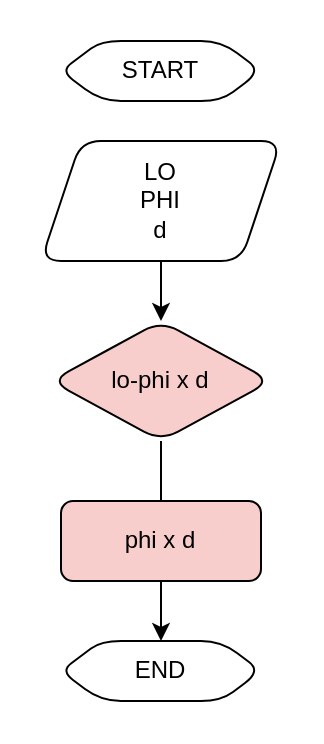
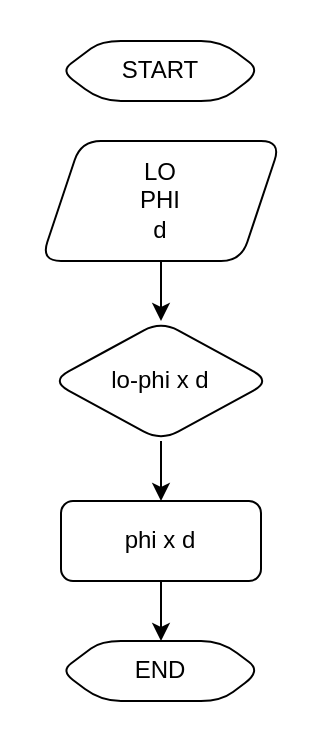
  <mxCell id="0" />
  <mxCell id="1" parent="0" />
  <mxCell id="2" value="START" style="shape=hexagon;perimeter=hexagonPerimeter2;whiteSpace=wrap;html=1;fixedSize=1;rounded=1;" vertex="1" parent="1"><mxGeometry x="30" width="100" height="30" as="geometry" y="20" /></mxCell>
  <mxCell id="3" value="" style="edgeStyle=orthogonalEdgeStyle;rounded=0;orthogonalLoop=1;jettySize=auto;html=1;" edge="1" parent="1" source="4" target="6"><mxGeometry relative="1" as="geometry" /></mxCell>
  <mxCell id="4" value="&lt;div&gt;LO&lt;/div&gt;&lt;div&gt;PHI&lt;/div&gt;&lt;div&gt;d&lt;br&gt;&lt;/div&gt;" style="shape=parallelogram;perimeter=parallelogramPerimeter;whiteSpace=wrap;html=1;fixedSize=1;rounded=1;" vertex="1" parent="1"><mxGeometry x="20" y="70" width="120" height="60" as="geometry" /></mxCell>
- <mxCell id="5" value="" style="edgeStyle=orthogonalEdgeStyle;rounded=0;orthogonalLoop=1;jettySize=auto;html=1;endArrow=none;" edge="1" parent="1" source="6" target="8"><mxGeometry relative="1" as="geometry" /></mxCell>
- <mxCell id="6" value="lo-phi x d" style="rhombus;whiteSpace=wrap;html=1;rounded=1;fillColor=#f8cecc;" vertex="1" parent="1"><mxGeometry x="25" y="160" width="110" height="60" as="geometry" /></mxCell>
+ <mxCell id="5" value="" style="edgeStyle=orthogonalEdgeStyle;rounded=0;orthogonalLoop=1;jettySize=auto;html=1;" edge="1" parent="1" source="6" target="8"><mxGeometry relative="1" as="geometry" /></mxCell>
+ <mxCell id="6" value="lo-phi x d" style="rhombus;whiteSpace=wrap;html=1;rounded=1;" vertex="1" parent="1"><mxGeometry x="25" y="160" width="110" height="60" as="geometry" /></mxCell>
  <mxCell id="7" value="" style="edgeStyle=orthogonalEdgeStyle;rounded=0;orthogonalLoop=1;jettySize=auto;html=1;" edge="1" parent="1" source="8" target="9"><mxGeometry relative="1" as="geometry" /></mxCell>
- <mxCell id="8" value="phi x d" style="whiteSpace=wrap;html=1;rounded=1;fillColor=#f8cecc;" vertex="1" parent="1"><mxGeometry x="30" y="250" width="100" height="40" as="geometry" /></mxCell>
+ <mxCell id="8" value="phi x d" style="whiteSpace=wrap;html=1;rounded=1;" vertex="1" parent="1"><mxGeometry x="30" y="250" width="100" height="40" as="geometry" /></mxCell>
  <mxCell id="9" value="END" style="shape=hexagon;perimeter=hexagonPerimeter2;whiteSpace=wrap;html=1;fixedSize=1;rounded=1;" vertex="1" parent="1"><mxGeometry x="30" y="320" width="100" height="30" as="geometry" /></mxCell>
